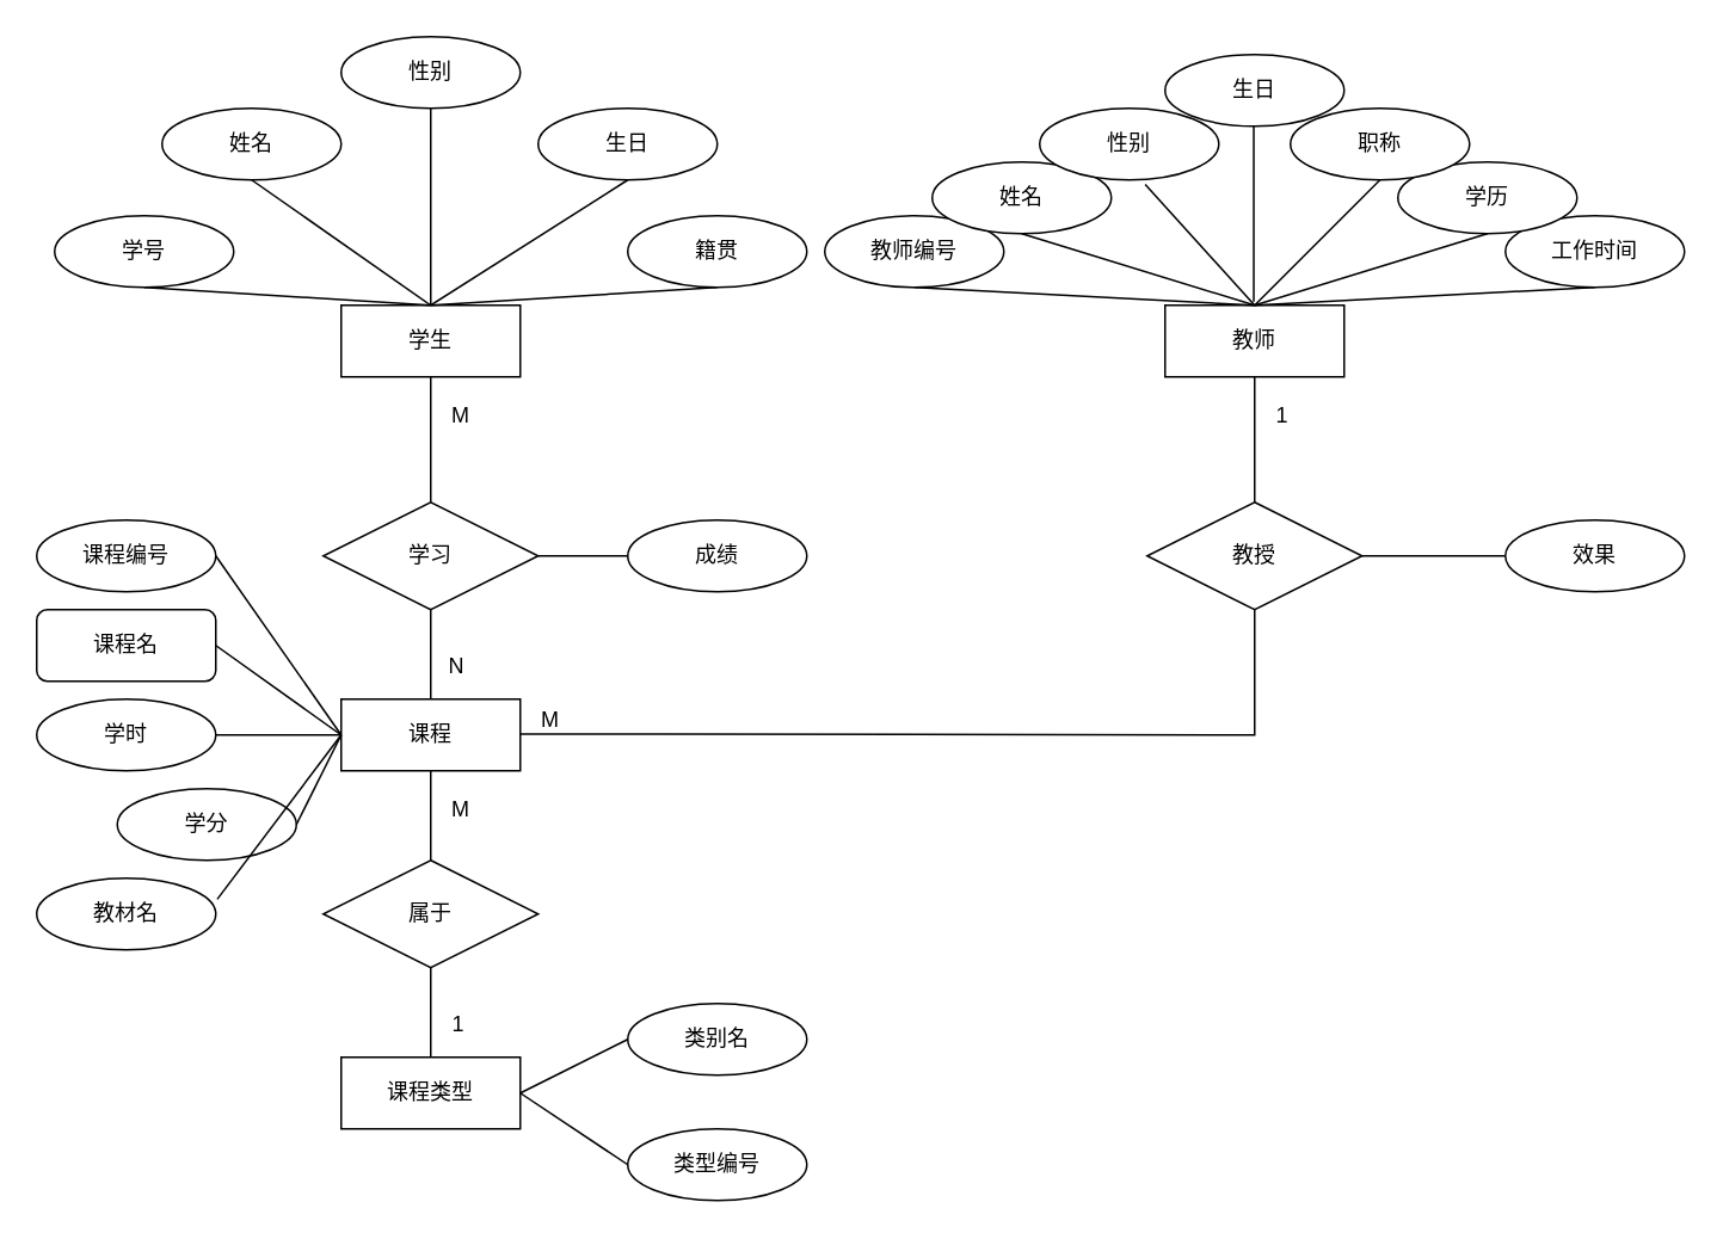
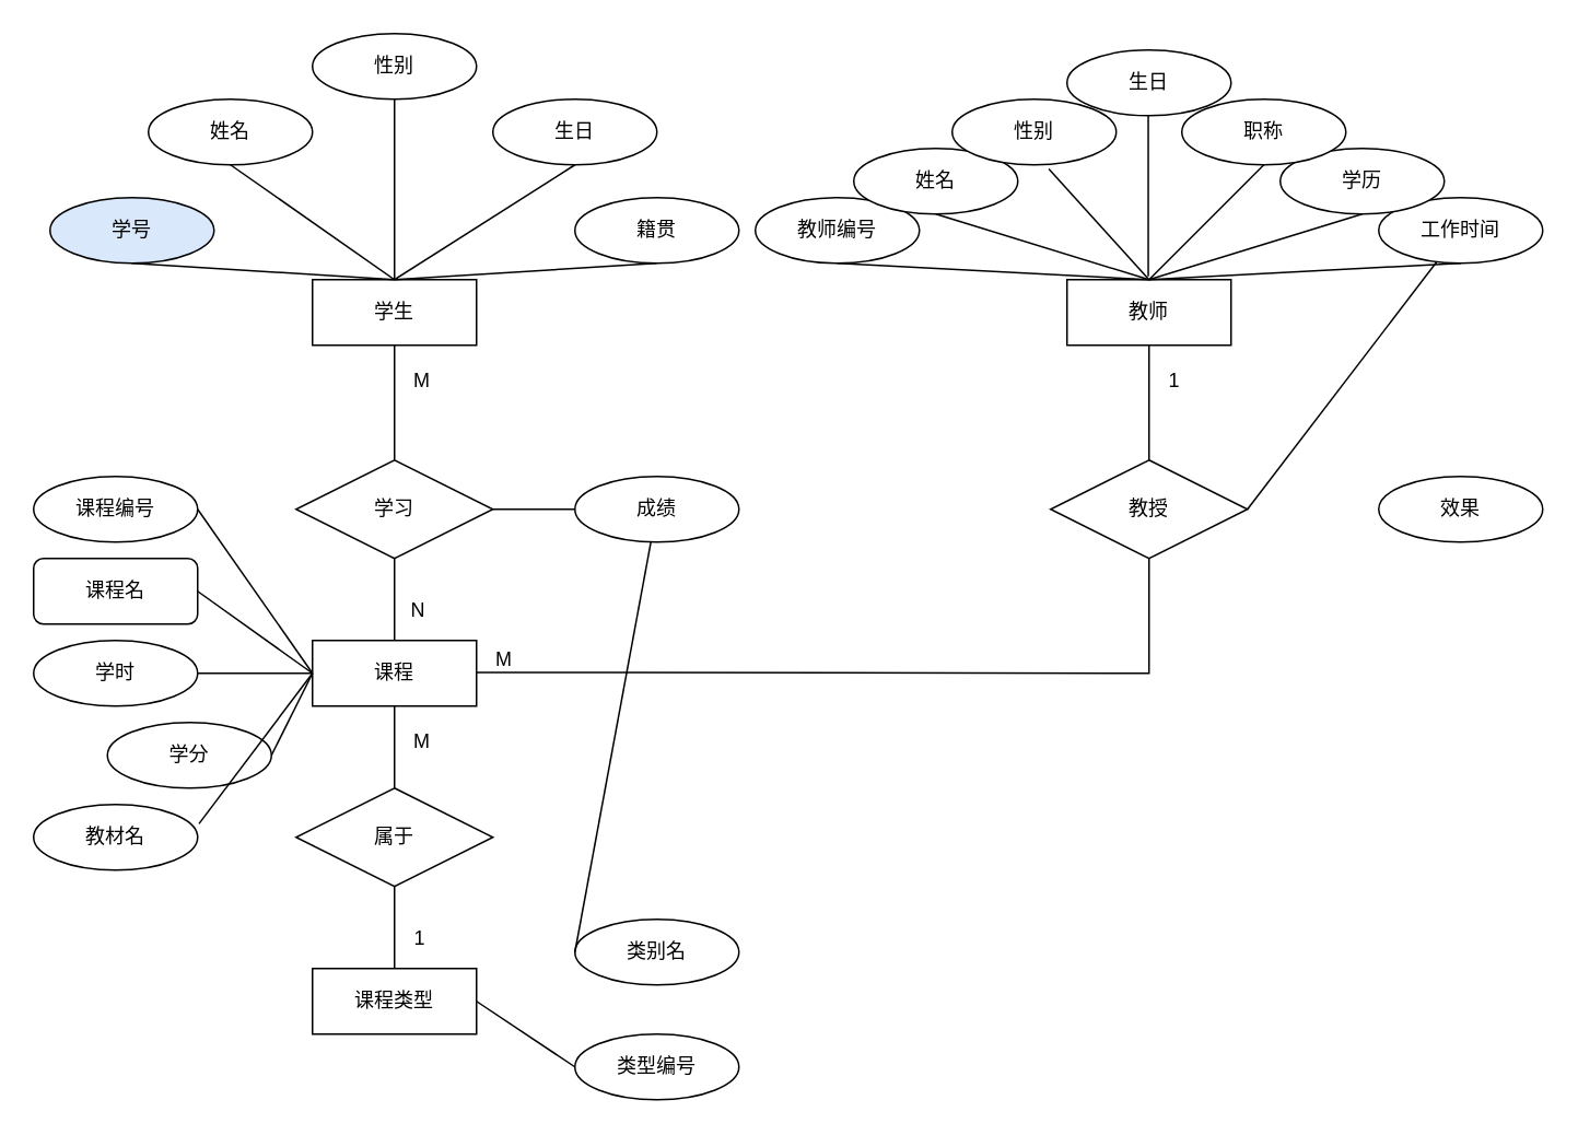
  <mxCell id="0" />
  <mxCell id="1" parent="0" />
  <mxCell id="2" value="学生" style="whiteSpace=wrap;html=1;align=center;" vertex="1" parent="1"><mxGeometry x="190" y="170" width="100" height="40" as="geometry" /></mxCell>
  <mxCell id="3" value="课程" style="whiteSpace=wrap;html=1;align=center;" vertex="1" parent="1"><mxGeometry x="190" y="390" width="100" height="40" as="geometry" /></mxCell>
  <mxCell id="4" value="课程类型" style="whiteSpace=wrap;html=1;align=center;" vertex="1" parent="1"><mxGeometry x="190" y="590" width="100" height="40" as="geometry" /></mxCell>
  <mxCell id="5" value="教师" style="whiteSpace=wrap;html=1;align=center;" vertex="1" parent="1"><mxGeometry x="650" y="170" width="100" height="40" as="geometry" /></mxCell>
  <mxCell id="6" value="学习" style="shape=rhombus;perimeter=rhombusPerimeter;whiteSpace=wrap;html=1;align=center;direction=west;" vertex="1" parent="1"><mxGeometry x="180" y="280" width="120" height="60" as="geometry" /></mxCell>
  <mxCell id="7" value="成绩" style="ellipse;whiteSpace=wrap;html=1;align=center;" vertex="1" parent="1"><mxGeometry x="350" y="290" width="100" height="40" as="geometry" /></mxCell>
  <mxCell id="8" value="课程名" style="whiteSpace=wrap;html=1;align=center;rounded=1;" vertex="1" parent="1"><mxGeometry y="340" width="100" height="40" as="geometry" x="20" /></mxCell>
  <mxCell id="9" value="籍贯" style="ellipse;whiteSpace=wrap;html=1;align=center;" vertex="1" parent="1"><mxGeometry x="350" y="120" width="100" height="40" as="geometry" /></mxCell>
  <mxCell id="10" value="生日" style="ellipse;whiteSpace=wrap;html=1;align=center;" vertex="1" parent="1"><mxGeometry x="300" y="60" width="100" height="40" as="geometry" /></mxCell>
  <mxCell id="11" value="性别" style="ellipse;whiteSpace=wrap;html=1;align=center;" vertex="1" parent="1"><mxGeometry x="190" y="20" width="100" height="40" as="geometry" /></mxCell>
  <mxCell id="12" value="姓名" style="ellipse;whiteSpace=wrap;html=1;align=center;" vertex="1" parent="1"><mxGeometry x="90" y="60" width="100" height="40" as="geometry" /></mxCell>
- <mxCell id="13" value="学号" style="ellipse;whiteSpace=wrap;html=1;align=center;" vertex="1" parent="1"><mxGeometry x="30" y="120" width="100" height="40" as="geometry" /></mxCell>
+ <mxCell id="13" value="学号" style="ellipse;whiteSpace=wrap;html=1;align=center;fillColor=#dae8fc;" vertex="1" parent="1"><mxGeometry x="30" y="120" width="100" height="40" as="geometry" /></mxCell>
  <mxCell id="14" value="教师编号" style="ellipse;whiteSpace=wrap;html=1;align=center;" vertex="1" parent="1"><mxGeometry x="460" y="120" width="100" height="40" as="geometry" /></mxCell>
  <mxCell id="15" value="教材名" style="ellipse;whiteSpace=wrap;html=1;align=center;" vertex="1" parent="1"><mxGeometry y="490" width="100" height="40" as="geometry" x="20" /></mxCell>
  <mxCell id="16" value="学分" style="ellipse;whiteSpace=wrap;html=1;align=center;" vertex="1" parent="1"><mxGeometry x="65" y="440" width="100" height="40" as="geometry" /></mxCell>
  <mxCell id="17" value="学时" style="ellipse;whiteSpace=wrap;html=1;align=center;" vertex="1" parent="1"><mxGeometry y="390" width="100" height="40" as="geometry" x="20" /></mxCell>
  <mxCell id="18" value="课程编号" style="ellipse;whiteSpace=wrap;html=1;align=center;" vertex="1" parent="1"><mxGeometry y="290" width="100" height="40" as="geometry" x="20" /></mxCell>
  <mxCell id="19" value="工作时间" style="ellipse;whiteSpace=wrap;html=1;align=center;" vertex="1" parent="1"><mxGeometry x="840" y="120" width="100" height="40" as="geometry" /></mxCell>
  <mxCell id="20" value="学历" style="ellipse;whiteSpace=wrap;html=1;align=center;" vertex="1" parent="1"><mxGeometry x="780" y="90" width="100" height="40" as="geometry" /></mxCell>
  <mxCell id="21" value="职称" style="ellipse;whiteSpace=wrap;html=1;align=center;" vertex="1" parent="1"><mxGeometry x="720" y="60" width="100" height="40" as="geometry" /></mxCell>
  <mxCell id="22" value="姓名" style="ellipse;whiteSpace=wrap;html=1;align=center;" vertex="1" parent="1"><mxGeometry x="520" y="90" width="100" height="40" as="geometry" /></mxCell>
  <mxCell id="23" value="性别" style="ellipse;whiteSpace=wrap;html=1;align=center;" vertex="1" parent="1"><mxGeometry x="580" y="60" width="100" height="40" as="geometry" /></mxCell>
  <mxCell id="24" value="生日" style="ellipse;whiteSpace=wrap;html=1;align=center;" vertex="1" parent="1"><mxGeometry x="650" y="30" width="100" height="40" as="geometry" /></mxCell>
  <mxCell id="25" value="教授" style="shape=rhombus;perimeter=rhombusPerimeter;whiteSpace=wrap;html=1;align=center;" vertex="1" parent="1"><mxGeometry x="640" y="280" width="120" height="60" as="geometry" /></mxCell>
  <mxCell id="26" value="效果" style="ellipse;whiteSpace=wrap;html=1;align=center;" vertex="1" parent="1"><mxGeometry x="840" y="290" width="100" height="40" as="geometry" /></mxCell>
  <mxCell id="27" value="属于" style="shape=rhombus;perimeter=rhombusPerimeter;whiteSpace=wrap;html=1;align=center;" vertex="1" parent="1"><mxGeometry x="180" y="480" width="120" height="60" as="geometry" /></mxCell>
  <mxCell id="28" value="类型编号" style="ellipse;whiteSpace=wrap;html=1;align=center;" vertex="1" parent="1"><mxGeometry x="350" y="630" width="100" height="40" as="geometry" /></mxCell>
  <mxCell id="29" value="类别名" style="ellipse;whiteSpace=wrap;html=1;align=center;" vertex="1" parent="1"><mxGeometry x="350" y="560" width="100" height="40" as="geometry" /></mxCell>
  <mxCell id="30" value="" style="endArrow=none;html=1;rounded=0;entryX=0.5;entryY=1;entryDx=0;entryDy=0;" edge="1" parent="1" target="25"><mxGeometry relative="1" as="geometry"><mxPoint x="290" y="409.52" as="sourcePoint" /><mxPoint x="450" y="409.52" as="targetPoint" /><Array as="points"><mxPoint x="370" y="409.52" /><mxPoint x="700" y="410" /></Array></mxGeometry></mxCell>
  <mxCell id="31" value="M" style="resizable=0;html=1;whiteSpace=wrap;align=left;verticalAlign=bottom;" connectable="0" vertex="1" parent="30"><mxGeometry x="-1" relative="1" as="geometry"><mxPoint x="10" as="offset" /></mxGeometry></mxCell>
  <mxCell id="32" value="" style="endArrow=none;html=1;rounded=0;exitX=0.5;exitY=0;exitDx=0;exitDy=0;" edge="1" parent="1" source="25"><mxGeometry relative="1" as="geometry"><mxPoint x="570" y="240" as="sourcePoint" /><mxPoint x="700" y="210" as="targetPoint" /><Array as="points" /></mxGeometry></mxCell>
  <mxCell id="33" value="1" style="resizable=0;html=1;whiteSpace=wrap;align=right;verticalAlign=bottom;" connectable="0" vertex="1" parent="32"><mxGeometry x="1" relative="1" as="geometry"><mxPoint x="20" y="30" as="offset" /></mxGeometry></mxCell>
  <mxCell id="34" value="&#10;&lt;span style=&quot;color: rgba(0, 0, 0, 0); font-family: monospace; font-size: 0px; font-style: normal; font-variant-ligatures: normal; font-variant-caps: normal; font-weight: 400; letter-spacing: normal; orphans: 2; text-align: start; text-indent: 0px; text-transform: none; widows: 2; word-spacing: 0px; -webkit-text-stroke-width: 0px; white-space: nowrap; background-color: rgb(251, 251, 251); text-decoration-thickness: initial; text-decoration-style: initial; text-decoration-color: initial; display: inline !important; float: none;&quot;&gt;%3CmxGraphModel%3E%3Croot%3E%3CmxCell%20id%3D%220%22%2F%3E%3CmxCell%20id%3D%221%22%20parent%3D%220%22%2F%3E%3CmxCell%20id%3D%222%22%20style%3D%22endArrow%3Dnone%3Bhtml%3D1%3Brounded%3D0%3BexitX%3D0.5%3BexitY%3D1%3BexitDx%3D0%3BexitDy%3D0%3BentryX%3D0.5%3BentryY%3D0%3BentryDx%3D0%3BentryDy%3D0%3B%22%20edge%3D%221%22%20parent%3D%221%22%3E%3CmxGeometry%20relative%3D%221%22%22%20as%3D%22geometry%22%3E%3CmxPoint%20x%3D%22490%22%20y%3D%22 390%22%20as%3D%22sourcePoint%22%2F%3E%3CmxPoint%20x%3D%22680%22%20y%3D%22400%22%20as%3D%22targetPoint%22%2F%3E%3C%2FmxGeometry%3E%3C%2FmxCell%3E%3C%2Froot%3E%3C%2FmxGraphModel%3E" style="endArrow=none;html=1;rounded=0;exitX=0.5;exitY=1;exitDx=0;exitDy=0;entryX=0.5;entryY=0;entryDx=0;entryDy=0;" edge="1" parent="1" source="14" target="5"><mxGeometry x="-0.663" y="-38" relative="1" as="geometry"><mxPoint x="500" y="180" as="sourcePoint" /><mxPoint x="660" y="180" as="targetPoint" /><mxPoint as="offset" /></mxGeometry></mxCell>
  <mxCell id="35" value="" style="endArrow=none;html=1;rounded=0;exitX=0.5;exitY=1;exitDx=0;exitDy=0;entryX=0.5;entryY=0;entryDx=0;entryDy=0;" edge="1" parent="1" source="22" target="5"><mxGeometry relative="1" as="geometry"><mxPoint x="520" y="170" as="sourcePoint" /><mxPoint x="710" y="180" as="targetPoint" /></mxGeometry></mxCell>
  <mxCell id="36" value="" style="endArrow=none;html=1;rounded=0;exitX=0.589;exitY=1.062;exitDx=0;exitDy=0;exitPerimeter=0;" edge="1" parent="1" source="23"><mxGeometry relative="1" as="geometry"><mxPoint x="580" y="140" as="sourcePoint" /><mxPoint x="700" y="170" as="targetPoint" /></mxGeometry></mxCell>
  <mxCell id="37" value="&#10;&lt;span style=&quot;color: rgba(0, 0, 0, 0); font-family: monospace; font-size: 0px; font-style: normal; font-variant-ligatures: normal; font-variant-caps: normal; font-weight: 400; letter-spacing: normal; orphans: 2; text-align: start; text-indent: 0px; text-transform: none; widows: 2; word-spacing: 0px; -webkit-text-stroke-width: 0px; white-space: nowrap; background-color: rgb(251, 251, 251); text-decoration-thickness: initial; text-decoration-style: initial; text-decoration-color: initial; display: inline !important; float: none;&quot;&gt;%3CmxGraphModel%3E%3Croot%3E%3CmxCell%20id%3D%220%22%2F%3E%3CmxCell%20id%3D%221%22%20parent%3D%220%22%2F%3E%3CmxCell%20id%3D%222%22%20value%3D%22%22%20style%3D%22endArrow%3Dnone%3Bhtml%3D1%3Brounded%3D0%3BexitX%3D0.5%3BexitY%3D1%3BexitDx%3D0%3BexitDy%3D0%3B%22%20edge%3D%221%22%20parent%3D%221%22%3E%3CmxGeometry%20relative%3D%221%22%22%20as%3D%22geometry%22%3E%3CmxPoint%20x%3D%22680%22%20y%3D%22 300%22%20as%3D%22sourcePoint%22%2F%3E%3CmxPoint%20x%3D%22680%22%20y%3D%22398%22%20as%3D%22targetPoint%22%2F%3E%3C%2FmxGeometry%3E%3C%2FmxCell%3E%3C%2Froot%3E%3C%2FmxGraphModel%3E" style="endArrow=none;html=1;rounded=0;exitX=0.5;exitY=1;exitDx=0;exitDy=0;" edge="1" parent="1"><mxGeometry relative="1" as="geometry"><mxPoint x="699.52" y="70" as="sourcePoint" /><mxPoint x="699.52" y="168" as="targetPoint" /></mxGeometry></mxCell>
  <mxCell id="38" value="" style="endArrow=none;html=1;rounded=0;exitX=0.5;exitY=1;exitDx=0;exitDy=0;" edge="1" parent="1" source="21"><mxGeometry relative="1" as="geometry"><mxPoint x="710" y="80" as="sourcePoint" /><mxPoint x="700" y="170" as="targetPoint" /></mxGeometry></mxCell>
  <mxCell id="39" value="" style="endArrow=none;html=1;rounded=0;exitX=0.5;exitY=1;exitDx=0;exitDy=0;entryX=0.5;entryY=0;entryDx=0;entryDy=0;" edge="1" parent="1" source="20" target="5"><mxGeometry relative="1" as="geometry"><mxPoint x="780" y="110" as="sourcePoint" /><mxPoint x="710" y="180" as="targetPoint" /></mxGeometry></mxCell>
  <mxCell id="40" value="" style="endArrow=none;html=1;rounded=0;exitX=0.5;exitY=1;exitDx=0;exitDy=0;" edge="1" parent="1" source="19"><mxGeometry relative="1" as="geometry"><mxPoint x="840" y="140" as="sourcePoint" /><mxPoint x="700" y="170" as="targetPoint" /></mxGeometry></mxCell>
  <mxCell id="41" value="" style="endArrow=none;html=1;rounded=0;exitX=0.5;exitY=1;exitDx=0;exitDy=0;entryX=0.5;entryY=0;entryDx=0;entryDy=0;" edge="1" parent="1" source="13" target="2"><mxGeometry relative="1" as="geometry"><mxPoint x="130" y="159.05" as="sourcePoint" /><mxPoint x="290" y="159.05" as="targetPoint" /></mxGeometry></mxCell>
  <mxCell id="42" value="" style="endArrow=none;html=1;rounded=0;exitX=0.5;exitY=1;exitDx=0;exitDy=0;entryX=0.5;entryY=0;entryDx=0;entryDy=0;" edge="1" parent="1" source="12" target="2"><mxGeometry relative="1" as="geometry"><mxPoint x="90" y="170" as="sourcePoint" /><mxPoint x="250" y="180" as="targetPoint" /></mxGeometry></mxCell>
  <mxCell id="43" value="" style="endArrow=none;html=1;rounded=0;exitX=0.5;exitY=1;exitDx=0;exitDy=0;entryX=0.5;entryY=0;entryDx=0;entryDy=0;" edge="1" parent="1" source="11" target="2"><mxGeometry relative="1" as="geometry"><mxPoint x="150" y="110" as="sourcePoint" /><mxPoint x="250" y="180" as="targetPoint" /></mxGeometry></mxCell>
  <mxCell id="44" value="" style="endArrow=none;html=1;rounded=0;exitX=0.5;exitY=1;exitDx=0;exitDy=0;entryX=0.5;entryY=0;entryDx=0;entryDy=0;" edge="1" parent="1" source="10" target="2"><mxGeometry relative="1" as="geometry"><mxPoint x="250" y="70" as="sourcePoint" /><mxPoint x="250" y="180" as="targetPoint" /></mxGeometry></mxCell>
  <mxCell id="45" value="" style="endArrow=none;html=1;rounded=0;exitX=0.5;exitY=1;exitDx=0;exitDy=0;" edge="1" parent="1" source="9"><mxGeometry relative="1" as="geometry"><mxPoint x="360" y="110" as="sourcePoint" /><mxPoint x="240" y="170" as="targetPoint" /></mxGeometry></mxCell>
  <mxCell id="46" value="" style="endArrow=none;html=1;rounded=0;entryX=0.5;entryY=1;entryDx=0;entryDy=0;" edge="1" parent="1" target="6"><mxGeometry relative="1" as="geometry"><mxPoint x="240" y="210" as="sourcePoint" /><mxPoint x="350" y="250" as="targetPoint" /></mxGeometry></mxCell>
  <mxCell id="47" value="M" style="resizable=0;html=1;whiteSpace=wrap;align=left;verticalAlign=bottom;" connectable="0" vertex="1" parent="46"><mxGeometry x="-1" relative="1" as="geometry"><mxPoint x="10" y="30" as="offset" /></mxGeometry></mxCell>
  <mxCell id="48" value="" style="endArrow=none;html=1;rounded=0;exitX=0.5;exitY=0;exitDx=0;exitDy=0;entryX=0.5;entryY=0;entryDx=0;entryDy=0;" edge="1" parent="1" source="6" target="3"><mxGeometry relative="1" as="geometry"><mxPoint x="300" y="370" as="sourcePoint" /><mxPoint x="460" y="370" as="targetPoint" /></mxGeometry></mxCell>
  <mxCell id="49" value="N" style="resizable=0;html=1;whiteSpace=wrap;align=right;verticalAlign=bottom;" connectable="0" vertex="1" parent="48"><mxGeometry x="1" relative="1" as="geometry"><mxPoint x="20" y="-10" as="offset" /></mxGeometry></mxCell>
  <mxCell id="50" value="" style="endArrow=none;html=1;rounded=0;exitX=0.5;exitY=1;exitDx=0;exitDy=0;" edge="1" parent="1" source="3" target="27"><mxGeometry relative="1" as="geometry"><mxPoint x="370" y="390" as="sourcePoint" /><mxPoint x="530" y="390" as="targetPoint" /></mxGeometry></mxCell>
  <mxCell id="51" value="M" style="resizable=0;html=1;whiteSpace=wrap;align=left;verticalAlign=bottom;" connectable="0" vertex="1" parent="50"><mxGeometry x="-1" relative="1" as="geometry"><mxPoint x="10" y="30" as="offset" /></mxGeometry></mxCell>
  <mxCell id="52" value="" style="endArrow=none;html=1;rounded=0;exitX=0.5;exitY=1;exitDx=0;exitDy=0;entryX=0.5;entryY=0;entryDx=0;entryDy=0;" edge="1" parent="1" source="27" target="4"><mxGeometry relative="1" as="geometry"><mxPoint x="370" y="390" as="sourcePoint" /><mxPoint x="530" y="390" as="targetPoint" /></mxGeometry></mxCell>
  <mxCell id="53" value="1" style="resizable=0;html=1;whiteSpace=wrap;align=right;verticalAlign=bottom;" connectable="0" vertex="1" parent="52"><mxGeometry x="1" relative="1" as="geometry"><mxPoint x="20" y="-10" as="offset" /></mxGeometry></mxCell>
  <mxCell id="54" value="" style="endArrow=none;html=1;rounded=0;exitX=0;exitY=0.5;exitDx=0;exitDy=0;entryX=0;entryY=0.5;entryDx=0;entryDy=0;" edge="1" parent="1" source="6" target="7"><mxGeometry relative="1" as="geometry"><mxPoint x="330" y="340" as="sourcePoint" /><mxPoint x="490" y="340" as="targetPoint" /></mxGeometry></mxCell>
- <mxCell id="55" value="" style="endArrow=none;html=1;rounded=0;exitX=1;exitY=0.5;exitDx=0;exitDy=0;" edge="1" parent="1" source="25" target="26"><mxGeometry relative="1" as="geometry"><mxPoint x="370" y="390" as="sourcePoint" /><mxPoint x="530" y="390" as="targetPoint" /></mxGeometry></mxCell>
+ <mxCell id="55" value="" style="endArrow=none;html=1;rounded=0;exitX=1;exitY=0.5;exitDx=0;exitDy=0;" edge="1" parent="1" source="25" target="19"><mxGeometry relative="1" as="geometry"><mxPoint x="370" y="390" as="sourcePoint" /><mxPoint x="530" y="390" as="targetPoint" /></mxGeometry></mxCell>
  <mxCell id="56" value="" style="endArrow=none;html=1;rounded=0;exitX=1;exitY=0.5;exitDx=0;exitDy=0;entryX=0;entryY=0.5;entryDx=0;entryDy=0;" edge="1" parent="1" source="18" target="3"><mxGeometry relative="1" as="geometry"><mxPoint x="150" y="359.52" as="sourcePoint" /><mxPoint x="310" y="359.52" as="targetPoint" /></mxGeometry></mxCell>
  <mxCell id="57" value="" style="endArrow=none;html=1;rounded=0;exitX=1;exitY=0.5;exitDx=0;exitDy=0;entryX=0;entryY=0.5;entryDx=0;entryDy=0;" edge="1" parent="1" source="8" target="3"><mxGeometry relative="1" as="geometry"><mxPoint x="130" y="320" as="sourcePoint" /><mxPoint x="200" y="420" as="targetPoint" /></mxGeometry></mxCell>
  <mxCell id="58" value="" style="endArrow=none;html=1;rounded=0;exitX=1;exitY=0.5;exitDx=0;exitDy=0;entryX=0;entryY=0.5;entryDx=0;entryDy=0;" edge="1" parent="1" source="17" target="3"><mxGeometry relative="1" as="geometry"><mxPoint x="130" y="370" as="sourcePoint" /><mxPoint x="200" y="420" as="targetPoint" /></mxGeometry></mxCell>
  <mxCell id="59" value="" style="endArrow=none;html=1;rounded=0;exitX=1;exitY=0.5;exitDx=0;exitDy=0;entryX=0;entryY=0.5;entryDx=0;entryDy=0;" edge="1" parent="1" source="16" target="3"><mxGeometry relative="1" as="geometry"><mxPoint x="130" y="420" as="sourcePoint" /><mxPoint x="200" y="420" as="targetPoint" /></mxGeometry></mxCell>
  <mxCell id="60" value="" style="endArrow=none;html=1;rounded=0;exitX=1.008;exitY=0.293;exitDx=0;exitDy=0;exitPerimeter=0;entryX=0;entryY=0.5;entryDx=0;entryDy=0;" edge="1" parent="1" source="15" target="3"><mxGeometry relative="1" as="geometry"><mxPoint x="130" y="470" as="sourcePoint" /><mxPoint x="180" y="410" as="targetPoint" /></mxGeometry></mxCell>
- <mxCell id="61" value="" style="endArrow=none;html=1;rounded=0;exitX=0;exitY=0.5;exitDx=0;exitDy=0;entryX=1;entryY=0.5;entryDx=0;entryDy=0;" edge="1" parent="1" source="29" target="4"><mxGeometry relative="1" as="geometry"><mxPoint x="131" y="512" as="sourcePoint" /><mxPoint x="200" y="420" as="targetPoint" /></mxGeometry></mxCell>
+ <mxCell id="61" value="" style="endArrow=none;html=1;rounded=0;exitX=0;exitY=0.5;exitDx=0;exitDy=0;" edge="1" parent="1" source="29" target="7"><mxGeometry relative="1" as="geometry"><mxPoint x="131" y="512" as="sourcePoint" /><mxPoint x="200" y="420" as="targetPoint" /></mxGeometry></mxCell>
  <mxCell id="62" value="" style="endArrow=none;html=1;rounded=0;exitX=0;exitY=0.5;exitDx=0;exitDy=0;entryX=1;entryY=0.5;entryDx=0;entryDy=0;" edge="1" parent="1" source="28" target="4"><mxGeometry relative="1" as="geometry"><mxPoint x="360" y="590" as="sourcePoint" /><mxPoint x="300" y="620" as="targetPoint" /></mxGeometry></mxCell>
